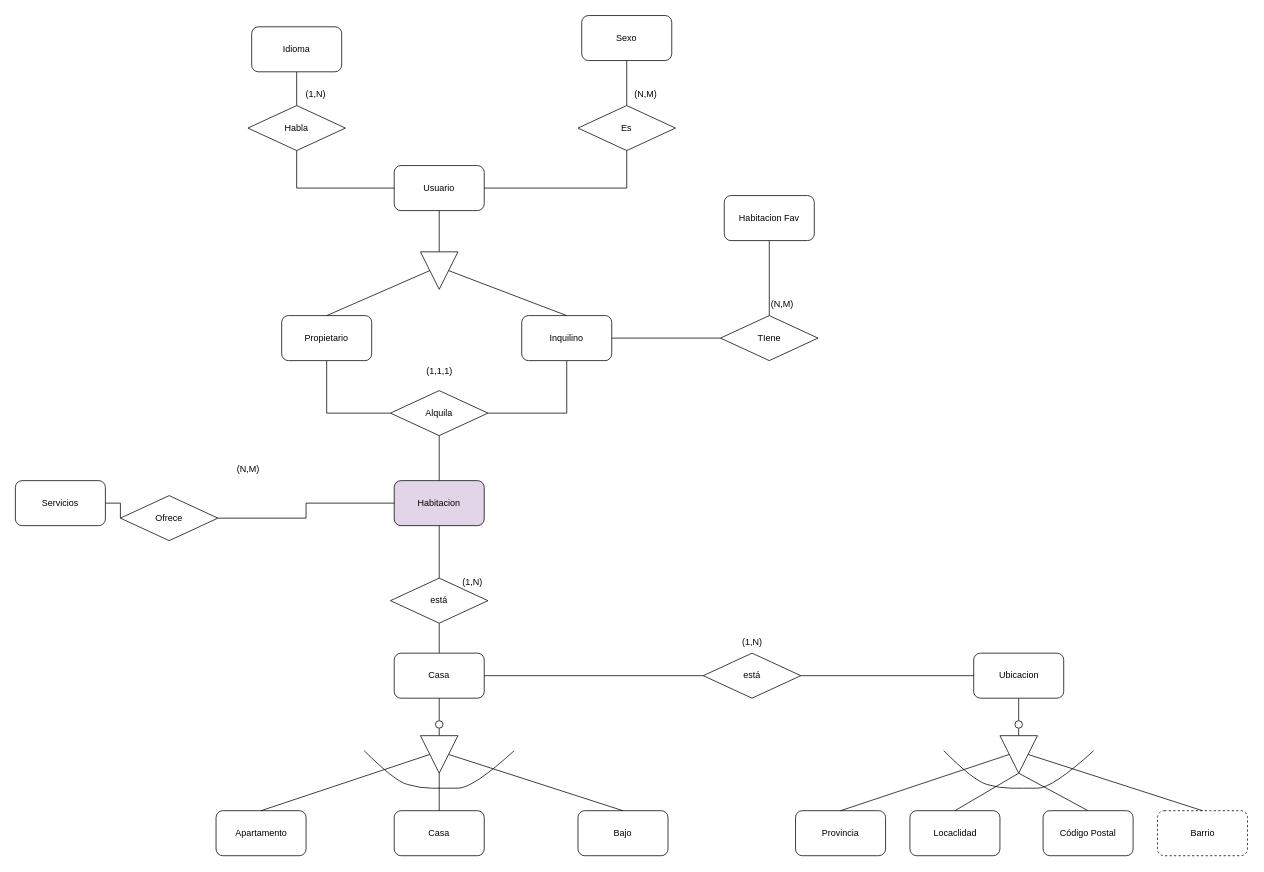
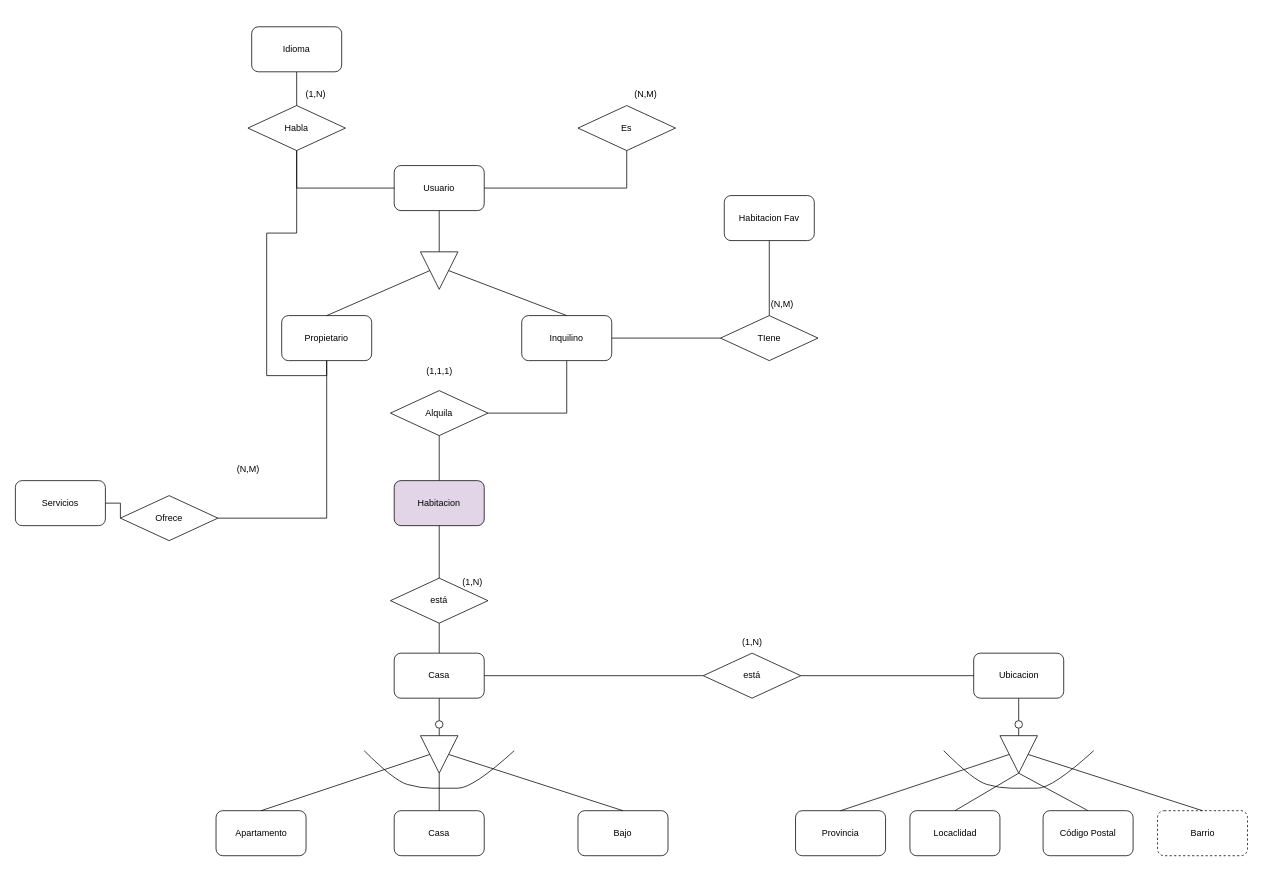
  <mxCell id="0" />
  <mxCell id="1" parent="0" />
  <mxCell id="2" style="edgeStyle=orthogonalEdgeStyle;rounded=0;orthogonalLoop=1;jettySize=auto;html=1;exitX=0.5;exitY=1;exitDx=0;exitDy=0;entryX=0;entryY=0.5;entryDx=0;entryDy=0;endArrow=none;endFill=0;" edge="1" parent="1" source="3" target="11"><mxGeometry relative="1" as="geometry" /></mxCell>
  <mxCell id="3" value="Usuario" style="rounded=1;whiteSpace=wrap;html=1;" vertex="1" parent="1"><mxGeometry x="525" y="220" width="120" height="60" as="geometry" /></mxCell>
- <mxCell id="4" style="edgeStyle=orthogonalEdgeStyle;rounded=0;orthogonalLoop=1;jettySize=auto;html=1;exitX=0.5;exitY=1;exitDx=0;exitDy=0;entryX=0;entryY=0.5;entryDx=0;entryDy=0;endArrow=none;endFill=0;" edge="1" parent="1" source="5" target="13"><mxGeometry relative="1" as="geometry" /></mxCell>
+ <mxCell id="4" style="edgeStyle=orthogonalEdgeStyle;rounded=0;orthogonalLoop=1;jettySize=auto;html=1;exitX=0.5;exitY=1;exitDx=0;exitDy=0;endArrow=none;endFill=0;" edge="1" parent="1" source="5" target="21"><mxGeometry relative="1" as="geometry" /></mxCell>
  <mxCell id="5" value="Propietario" style="rounded=1;whiteSpace=wrap;html=1;" vertex="1" parent="1"><mxGeometry x="375" y="420" width="120" height="60" as="geometry" /></mxCell>
  <mxCell id="6" style="edgeStyle=orthogonalEdgeStyle;rounded=0;orthogonalLoop=1;jettySize=auto;html=1;exitX=0.5;exitY=1;exitDx=0;exitDy=0;entryX=1;entryY=0.5;entryDx=0;entryDy=0;endArrow=none;endFill=0;" edge="1" parent="1" source="8" target="13"><mxGeometry relative="1" as="geometry" /></mxCell>
  <mxCell id="7" style="edgeStyle=orthogonalEdgeStyle;rounded=0;orthogonalLoop=1;jettySize=auto;html=1;entryX=0;entryY=0.5;entryDx=0;entryDy=0;endArrow=none;endFill=0;" edge="1" parent="1" source="8" target="27"><mxGeometry relative="1" as="geometry" /></mxCell>
  <mxCell id="8" value="Inquilino" style="rounded=1;whiteSpace=wrap;html=1;" vertex="1" parent="1"><mxGeometry x="695" y="420" width="120" height="60" as="geometry" /></mxCell>
  <mxCell id="9" style="rounded=0;orthogonalLoop=1;jettySize=auto;html=1;exitX=0.5;exitY=1;exitDx=0;exitDy=0;entryX=0.5;entryY=0;entryDx=0;entryDy=0;endArrow=none;endFill=0;" edge="1" parent="1" source="11" target="5"><mxGeometry relative="1" as="geometry" /></mxCell>
  <mxCell id="10" style="edgeStyle=none;rounded=0;orthogonalLoop=1;jettySize=auto;html=1;exitX=0.5;exitY=0;exitDx=0;exitDy=0;entryX=0.5;entryY=0;entryDx=0;entryDy=0;endArrow=none;endFill=0;" edge="1" parent="1" source="11" target="8"><mxGeometry relative="1" as="geometry" /></mxCell>
  <mxCell id="11" value="" style="triangle;whiteSpace=wrap;html=1;rotation=90;" vertex="1" parent="1"><mxGeometry x="560" y="335" width="50" height="50" as="geometry" /></mxCell>
  <mxCell id="12" style="edgeStyle=orthogonalEdgeStyle;rounded=0;orthogonalLoop=1;jettySize=auto;html=1;entryX=0.5;entryY=0;entryDx=0;entryDy=0;endArrow=none;endFill=0;" edge="1" parent="1" source="13" target="14"><mxGeometry relative="1" as="geometry" /></mxCell>
  <mxCell id="13" value="Alquila" style="rhombus;whiteSpace=wrap;html=1;" vertex="1" parent="1"><mxGeometry x="520" y="520" width="130" height="60" as="geometry" /></mxCell>
  <mxCell id="14" value="Habitacion" style="rounded=1;whiteSpace=wrap;html=1;fillColor=#e1d5e7;" vertex="1" parent="1"><mxGeometry x="525" y="640" width="120" height="60" as="geometry" /></mxCell>
  <mxCell id="15" value="(1,1,1)" style="text;html=1;align=center;verticalAlign=middle;resizable=0;points=[];autosize=1;strokeColor=none;fillColor=none;" vertex="1" parent="1"><mxGeometry x="555" y="480" width="60" height="30" as="geometry" /></mxCell>
- <mxCell id="16" style="edgeStyle=orthogonalEdgeStyle;rounded=0;orthogonalLoop=1;jettySize=auto;html=1;exitX=0.5;exitY=1;exitDx=0;exitDy=0;entryX=0.5;entryY=0;entryDx=0;entryDy=0;endArrow=none;endFill=0;" edge="1" parent="1" source="17" target="23"><mxGeometry relative="1" as="geometry" /></mxCell>
- <mxCell id="17" value="Sexo" style="rounded=1;whiteSpace=wrap;html=1;" vertex="1" parent="1"><mxGeometry x="775" y="20" width="120" height="60" as="geometry" /></mxCell>
  <mxCell id="18" style="edgeStyle=orthogonalEdgeStyle;rounded=0;orthogonalLoop=1;jettySize=auto;html=1;entryX=0.5;entryY=0;entryDx=0;entryDy=0;endArrow=none;endFill=0;" edge="1" parent="1" source="19" target="21"><mxGeometry relative="1" as="geometry" /></mxCell>
  <mxCell id="19" value="Idioma" style="rounded=1;whiteSpace=wrap;html=1;" vertex="1" parent="1"><mxGeometry x="335" y="35" width="120" height="60" as="geometry" /></mxCell>
  <mxCell id="20" style="edgeStyle=orthogonalEdgeStyle;rounded=0;orthogonalLoop=1;jettySize=auto;html=1;exitX=0.5;exitY=1;exitDx=0;exitDy=0;entryX=0;entryY=0.5;entryDx=0;entryDy=0;endArrow=none;endFill=0;" edge="1" parent="1" source="21" target="3"><mxGeometry relative="1" as="geometry" /></mxCell>
  <mxCell id="21" value="Habla" style="rhombus;whiteSpace=wrap;html=1;" vertex="1" parent="1"><mxGeometry x="330" y="140" width="130" height="60" as="geometry" /></mxCell>
  <mxCell id="22" style="edgeStyle=orthogonalEdgeStyle;rounded=0;orthogonalLoop=1;jettySize=auto;html=1;exitX=0.5;exitY=1;exitDx=0;exitDy=0;entryX=1;entryY=0.5;entryDx=0;entryDy=0;endArrow=none;endFill=0;" edge="1" parent="1" source="23" target="3"><mxGeometry relative="1" as="geometry" /></mxCell>
  <mxCell id="23" value="Es" style="rhombus;whiteSpace=wrap;html=1;" vertex="1" parent="1"><mxGeometry x="770" y="140" width="130" height="60" as="geometry" /></mxCell>
  <mxCell id="24" value="(1,N)" style="text;html=1;align=center;verticalAlign=middle;resizable=0;points=[];autosize=1;strokeColor=none;fillColor=none;" vertex="1" parent="1"><mxGeometry x="395" y="110" width="50" height="30" as="geometry" /></mxCell>
  <mxCell id="25" value="(N,M)" style="text;html=1;align=center;verticalAlign=middle;resizable=0;points=[];autosize=1;strokeColor=none;fillColor=none;" vertex="1" parent="1"><mxGeometry x="835" y="110" width="50" height="30" as="geometry" /></mxCell>
  <mxCell id="26" style="edgeStyle=orthogonalEdgeStyle;rounded=0;orthogonalLoop=1;jettySize=auto;html=1;exitX=0.5;exitY=0;exitDx=0;exitDy=0;entryX=0.5;entryY=1;entryDx=0;entryDy=0;endArrow=none;endFill=0;" edge="1" parent="1" source="27" target="28"><mxGeometry relative="1" as="geometry" /></mxCell>
  <mxCell id="27" value="TIene" style="rhombus;whiteSpace=wrap;html=1;" vertex="1" parent="1"><mxGeometry x="960" y="420" width="130" height="60" as="geometry" /></mxCell>
  <mxCell id="28" value="Habitacion Fav" style="rounded=1;whiteSpace=wrap;html=1;" vertex="1" parent="1"><mxGeometry x="965" y="260" width="120" height="60" as="geometry" /></mxCell>
  <mxCell id="29" value="(N,M)" style="text;html=1;align=center;verticalAlign=middle;resizable=0;points=[];autosize=1;strokeColor=none;fillColor=none;" vertex="1" parent="1"><mxGeometry x="1017" y="390" width="50" height="30" as="geometry" /></mxCell>
- <mxCell id="30" style="edgeStyle=orthogonalEdgeStyle;rounded=0;orthogonalLoop=1;jettySize=auto;html=1;entryX=0;entryY=0.5;entryDx=0;entryDy=0;endArrow=none;endFill=0;" edge="1" parent="1" source="31" target="14"><mxGeometry relative="1" as="geometry" /></mxCell>
+ <mxCell id="30" style="edgeStyle=orthogonalEdgeStyle;rounded=0;orthogonalLoop=1;jettySize=auto;html=1;endArrow=none;endFill=0;" edge="1" parent="1" source="31" target="5"><mxGeometry relative="1" as="geometry" /></mxCell>
  <mxCell id="31" value="Ofrece" style="rhombus;whiteSpace=wrap;html=1;" vertex="1" parent="1"><mxGeometry x="160" y="660" width="130" height="60" as="geometry" /></mxCell>
  <mxCell id="32" style="edgeStyle=orthogonalEdgeStyle;rounded=0;orthogonalLoop=1;jettySize=auto;html=1;entryX=0;entryY=0.5;entryDx=0;entryDy=0;endArrow=none;endFill=0;" edge="1" parent="1" source="33" target="31"><mxGeometry relative="1" as="geometry" /></mxCell>
  <mxCell id="33" value="Servicios" style="rounded=1;whiteSpace=wrap;html=1;" vertex="1" parent="1"><mxGeometry x="20" y="640" width="120" height="60" as="geometry" /></mxCell>
  <mxCell id="34" value="(N,M)" style="text;html=1;align=center;verticalAlign=middle;resizable=0;points=[];autosize=1;strokeColor=none;fillColor=none;" vertex="1" parent="1"><mxGeometry x="305" y="610" width="50" height="30" as="geometry" /></mxCell>
  <mxCell id="35" style="edgeStyle=orthogonalEdgeStyle;rounded=0;orthogonalLoop=1;jettySize=auto;html=1;entryX=0.5;entryY=1;entryDx=0;entryDy=0;endArrow=none;endFill=0;" edge="1" parent="1" source="37" target="14"><mxGeometry relative="1" as="geometry" /></mxCell>
  <mxCell id="36" style="edgeStyle=none;rounded=0;orthogonalLoop=1;jettySize=auto;html=1;exitX=0.5;exitY=1;exitDx=0;exitDy=0;entryX=0.5;entryY=0;entryDx=0;entryDy=0;endArrow=none;endFill=0;" edge="1" parent="1" source="37" target="42"><mxGeometry relative="1" as="geometry" /></mxCell>
  <mxCell id="37" value="está" style="rhombus;whiteSpace=wrap;html=1;" vertex="1" parent="1"><mxGeometry x="520" y="770" width="130" height="60" as="geometry" /></mxCell>
  <mxCell id="38" value="Apartamento" style="rounded=1;whiteSpace=wrap;html=1;" vertex="1" parent="1"><mxGeometry x="287.5" y="1080" width="120" height="60" as="geometry" /></mxCell>
  <mxCell id="39" value="Bajo" style="rounded=1;whiteSpace=wrap;html=1;" vertex="1" parent="1"><mxGeometry x="770" y="1080" width="120" height="60" as="geometry" /></mxCell>
  <mxCell id="40" value="Casa" style="rounded=1;whiteSpace=wrap;html=1;" vertex="1" parent="1"><mxGeometry x="525" y="1080" width="120" height="60" as="geometry" /></mxCell>
  <mxCell id="41" style="edgeStyle=none;rounded=0;orthogonalLoop=1;jettySize=auto;html=1;exitX=0.5;exitY=1;exitDx=0;exitDy=0;entryX=0.5;entryY=0;entryDx=0;entryDy=0;endArrow=none;endFill=0;" edge="1" parent="1" source="42" target="44"><mxGeometry relative="1" as="geometry" /></mxCell>
  <mxCell id="42" value="Casa" style="rounded=1;whiteSpace=wrap;html=1;" vertex="1" parent="1"><mxGeometry x="525" y="870" width="120" height="60" as="geometry" /></mxCell>
  <mxCell id="43" style="edgeStyle=none;rounded=0;orthogonalLoop=1;jettySize=auto;html=1;exitX=0.5;exitY=1;exitDx=0;exitDy=0;entryX=0;entryY=0.5;entryDx=0;entryDy=0;endArrow=none;endFill=0;" edge="1" parent="1" source="44" target="48"><mxGeometry relative="1" as="geometry" /></mxCell>
  <mxCell id="44" value="" style="ellipse;whiteSpace=wrap;html=1;aspect=fixed;" vertex="1" parent="1"><mxGeometry x="580" y="960" width="10" height="10" as="geometry" /></mxCell>
  <mxCell id="45" style="rounded=0;orthogonalLoop=1;jettySize=auto;html=1;exitX=0.5;exitY=1;exitDx=0;exitDy=0;entryX=0.5;entryY=0;entryDx=0;entryDy=0;endArrow=none;endFill=0;" edge="1" parent="1" source="48" target="38"><mxGeometry relative="1" as="geometry" /></mxCell>
  <mxCell id="46" style="edgeStyle=none;rounded=0;orthogonalLoop=1;jettySize=auto;html=1;exitX=1;exitY=0.5;exitDx=0;exitDy=0;entryX=0.5;entryY=0;entryDx=0;entryDy=0;endArrow=none;endFill=0;" edge="1" parent="1" source="48" target="40"><mxGeometry relative="1" as="geometry" /></mxCell>
  <mxCell id="47" style="edgeStyle=none;rounded=0;orthogonalLoop=1;jettySize=auto;html=1;exitX=0.5;exitY=0;exitDx=0;exitDy=0;entryX=0.5;entryY=0;entryDx=0;entryDy=0;endArrow=none;endFill=0;" edge="1" parent="1" source="48" target="39"><mxGeometry relative="1" as="geometry" /></mxCell>
  <mxCell id="48" value="" style="triangle;whiteSpace=wrap;html=1;rotation=90;" vertex="1" parent="1"><mxGeometry x="560" y="980" width="50" height="50" as="geometry" /></mxCell>
  <mxCell id="49" value="" style="curved=1;endArrow=none;html=1;rounded=0;endFill=0;" edge="1" parent="1"><mxGeometry width="50" height="50" relative="1" as="geometry"><mxPoint x="485" y="1000" as="sourcePoint" /><mxPoint x="685" y="1000" as="targetPoint" /><Array as="points"><mxPoint x="525" y="1040" /><mxPoint x="560" y="1050" /><mxPoint x="590" y="1050" /><mxPoint x="630" y="1050" /></Array></mxGeometry></mxCell>
  <mxCell id="50" value="(1,N)" style="text;html=1;align=center;verticalAlign=middle;resizable=0;points=[];autosize=1;strokeColor=none;fillColor=none;" vertex="1" parent="1"><mxGeometry x="604" y="760" width="50" height="30" as="geometry" /></mxCell>
  <mxCell id="51" value="Provincia" style="rounded=1;whiteSpace=wrap;html=1;" vertex="1" parent="1"><mxGeometry x="1060" y="1080" width="120" height="60" as="geometry" /></mxCell>
  <mxCell id="52" value="Barrio" style="rounded=1;whiteSpace=wrap;html=1;dashed=1;" vertex="1" parent="1"><mxGeometry x="1542.5" y="1080" width="120" height="60" as="geometry" /></mxCell>
  <mxCell id="53" value="Locaclidad" style="rounded=1;whiteSpace=wrap;html=1;" vertex="1" parent="1"><mxGeometry x="1212.5" y="1080" width="120" height="60" as="geometry" /></mxCell>
  <mxCell id="54" style="edgeStyle=none;rounded=0;orthogonalLoop=1;jettySize=auto;html=1;exitX=0.5;exitY=1;exitDx=0;exitDy=0;entryX=0.5;entryY=0;entryDx=0;entryDy=0;endArrow=none;endFill=0;" edge="1" parent="1" source="55" target="57"><mxGeometry relative="1" as="geometry" /></mxCell>
  <mxCell id="55" value="Ubicacion" style="rounded=1;whiteSpace=wrap;html=1;" vertex="1" parent="1"><mxGeometry x="1297.5" y="870" width="120" height="60" as="geometry" /></mxCell>
  <mxCell id="56" style="edgeStyle=none;rounded=0;orthogonalLoop=1;jettySize=auto;html=1;exitX=0.5;exitY=1;exitDx=0;exitDy=0;entryX=0;entryY=0.5;entryDx=0;entryDy=0;endArrow=none;endFill=0;" edge="1" parent="1" source="57" target="62"><mxGeometry relative="1" as="geometry" /></mxCell>
  <mxCell id="57" value="" style="ellipse;whiteSpace=wrap;html=1;aspect=fixed;" vertex="1" parent="1"><mxGeometry x="1352.5" y="960" width="10" height="10" as="geometry" /></mxCell>
  <mxCell id="58" style="rounded=0;orthogonalLoop=1;jettySize=auto;html=1;exitX=0.5;exitY=1;exitDx=0;exitDy=0;entryX=0.5;entryY=0;entryDx=0;entryDy=0;endArrow=none;endFill=0;" edge="1" parent="1" source="62" target="51"><mxGeometry relative="1" as="geometry" /></mxCell>
  <mxCell id="59" style="edgeStyle=none;rounded=0;orthogonalLoop=1;jettySize=auto;html=1;exitX=1;exitY=0.5;exitDx=0;exitDy=0;entryX=0.5;entryY=0;entryDx=0;entryDy=0;endArrow=none;endFill=0;" edge="1" parent="1" source="62" target="53"><mxGeometry relative="1" as="geometry" /></mxCell>
  <mxCell id="60" style="edgeStyle=none;rounded=0;orthogonalLoop=1;jettySize=auto;html=1;exitX=0.5;exitY=0;exitDx=0;exitDy=0;entryX=0.5;entryY=0;entryDx=0;entryDy=0;endArrow=none;endFill=0;" edge="1" parent="1" source="62" target="52"><mxGeometry relative="1" as="geometry" /></mxCell>
  <mxCell id="61" style="edgeStyle=none;rounded=0;orthogonalLoop=1;jettySize=auto;html=1;exitX=1;exitY=0.5;exitDx=0;exitDy=0;entryX=0.5;entryY=0;entryDx=0;entryDy=0;endArrow=none;endFill=0;" edge="1" parent="1" source="62" target="64"><mxGeometry relative="1" as="geometry" /></mxCell>
  <mxCell id="62" value="" style="triangle;whiteSpace=wrap;html=1;rotation=90;" vertex="1" parent="1"><mxGeometry x="1332.5" y="980" width="50" height="50" as="geometry" /></mxCell>
  <mxCell id="63" value="" style="curved=1;endArrow=none;html=1;rounded=0;endFill=0;" edge="1" parent="1"><mxGeometry width="50" height="50" relative="1" as="geometry"><mxPoint x="1257.5" y="1000" as="sourcePoint" /><mxPoint x="1457.5" y="1000" as="targetPoint" /><Array as="points"><mxPoint x="1297.5" y="1040" /><mxPoint x="1332.5" y="1050" /><mxPoint x="1362.5" y="1050" /><mxPoint x="1402.5" y="1050" /></Array></mxGeometry></mxCell>
  <mxCell id="64" value="Código Postal" style="rounded=1;whiteSpace=wrap;html=1;" vertex="1" parent="1"><mxGeometry x="1390" y="1080" width="120" height="60" as="geometry" /></mxCell>
  <mxCell id="65" style="edgeStyle=none;rounded=0;orthogonalLoop=1;jettySize=auto;html=1;entryX=1;entryY=0.5;entryDx=0;entryDy=0;endArrow=none;endFill=0;" edge="1" parent="1" source="67" target="42"><mxGeometry relative="1" as="geometry" /></mxCell>
  <mxCell id="66" style="edgeStyle=none;rounded=0;orthogonalLoop=1;jettySize=auto;html=1;entryX=0;entryY=0.5;entryDx=0;entryDy=0;endArrow=none;endFill=0;" edge="1" parent="1" source="67" target="55"><mxGeometry relative="1" as="geometry" /></mxCell>
  <mxCell id="67" value="está" style="rhombus;whiteSpace=wrap;html=1;" vertex="1" parent="1"><mxGeometry x="937" y="870" width="130" height="60" as="geometry" /></mxCell>
  <mxCell id="68" value="(1,N)" style="text;html=1;align=center;verticalAlign=middle;resizable=0;points=[];autosize=1;strokeColor=none;fillColor=none;" vertex="1" parent="1"><mxGeometry x="977" y="840" width="50" height="30" as="geometry" /></mxCell>
